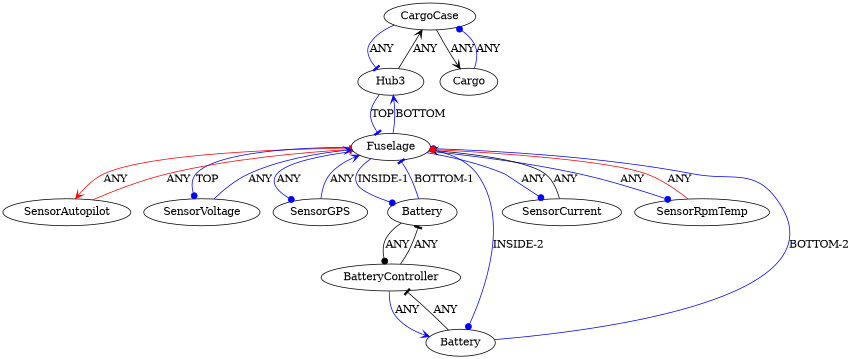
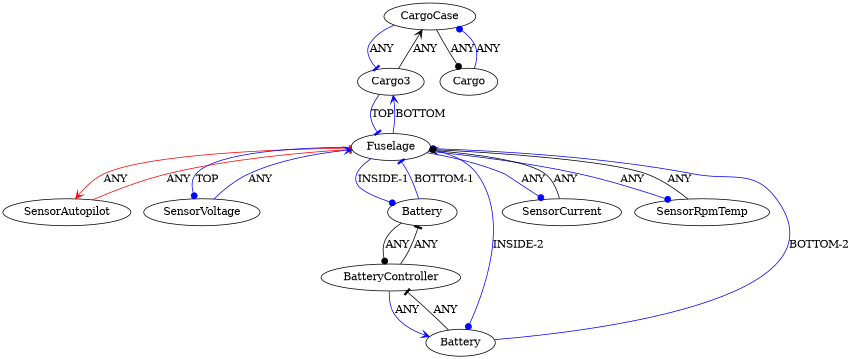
  digraph {
    edge [arrowhead=dot color=blue]
    n1 [instance=CargoCase_instance_1 label=CargoCase]
-   n2 [instance=Hub3_instance_4 label=Hub3]
+   n2 [instance=Hub3_instance_4 label=Cargo3]
    n3 [instance=Cargo_instance_1 label=Cargo]
    n4 [instance=Fuselage_instance_1 label=Fuselage]
    n5 [instance=SensorAutopilot_instance_1 label=SensorAutopilot]
    n6 [instance=SensorVoltage_instance_1 label=SensorVoltage]
-   n7 [instance=SensorGPS_instance_1 label=SensorGPS]
    n8 [instance=Battery_instance_1 label=Battery]
    n9 [instance=Battery_instance_2 label=Battery]
    n10 [instance=SensorCurrent_instance_1 label=SensorCurrent]
    n11 [instance=SensorRpmTemp_instance_1 label=SensorRpmTemp]
    n12 [instance=BatteryController_instance_1 label=BatteryController]
    n1 -> n2 [arrowhead=tee label=ANY]
-   n1 -> n3 [arrowhead=vee color=black label=ANY]
+   n1 -> n3 [color=black label=ANY]
    n2 -> n1 [arrowhead=vee color=black label=ANY]
    n2 -> n4 [arrowhead=tee label=TOP]
    n3 -> n1 [label=ANY]
    n4 -> n2 [arrowhead=vee label=BOTTOM]
    n4 -> n5 [arrowhead=vee color=red label=ANY]
    n4 -> n6 [label=TOP]
-   n4 -> n7 [label=ANY]
    n4 -> n8 [label="INSIDE-1"]
    n4 -> n9 [label="INSIDE-2"]
    n4 -> n10 [label=ANY]
    n4 -> n11 [label=ANY]
    n5 -> n4 [arrowhead=tee color=red label=ANY]
    n6 -> n4 [arrowhead=vee label=ANY]
-   n7 -> n4 [arrowhead=vee label=ANY]
    n8 -> n4 [arrowhead=tee label="BOTTOM-1"]
    n8 -> n12 [color=black label=ANY]
    n9 -> n4 [label="BOTTOM-2"]
    n9 -> n12 [arrowhead=tee color=black label=ANY]
    n10 -> n4 [arrowhead=vee color=black label=ANY]
-   n11 -> n4 [color=red label=ANY]
+   n11 -> n4 [color=black label=ANY]
    n12 -> n8 [arrowhead=tee color=black label=ANY]
    n12 -> n9 [arrowhead=vee label=ANY]
  }
